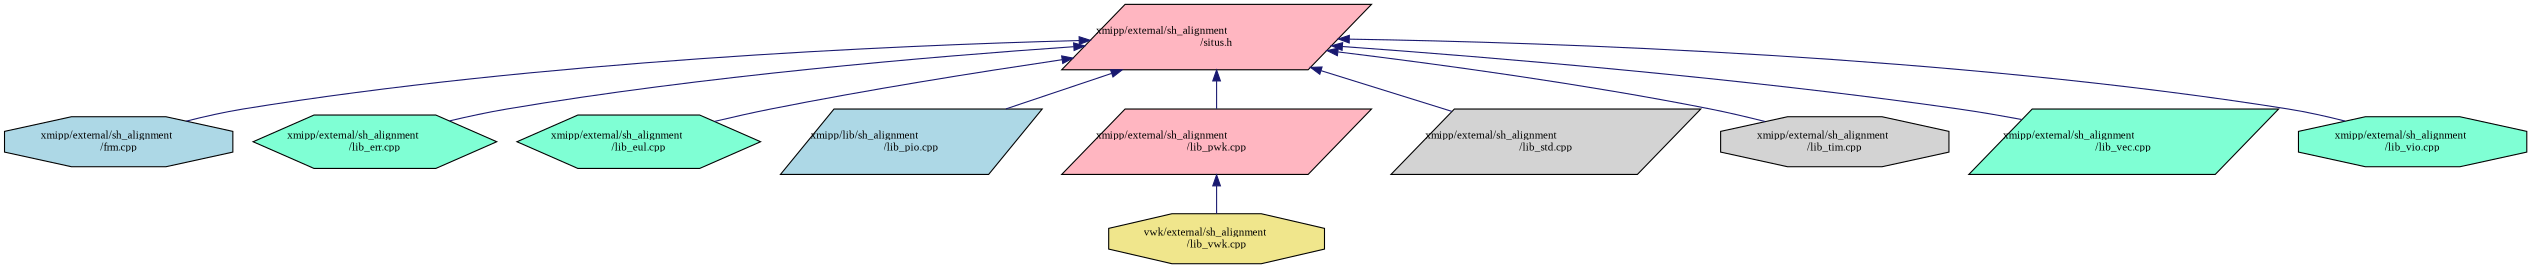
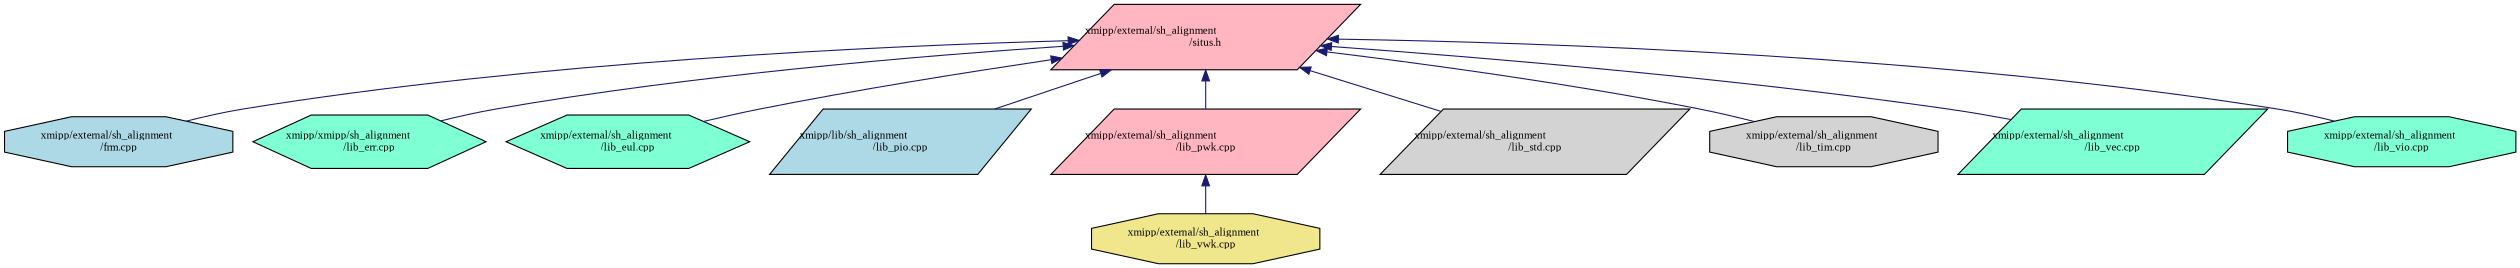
  digraph {
    fontname="Liberation Serif"
    node [color=black fillcolor=aquamarine fontname="Liberation Serif" fontsize=10 shape=parallelogram style=filled]
    edge [color=midnightblue dir=back fontname="Liberation Serif" fontsize=10 labelfontname=Helvetica labelfontsize=10 style=solid]
    n1 [fillcolor=lightpink fontcolor=black height=0.2 label="xmipp/external/sh_alignment\l/situs.h" width=0.4]
    n2 [fillcolor=lightblue height=0.2 label="xmipp/external/sh_alignment\l/frm.cpp" shape=octagon width=0.4]
-   n3 [height=0.2 label="xmipp/external/sh_alignment\l/lib_err.cpp" shape=hexagon width=0.4]
+   n3 [height=0.2 label="xmipp/xmipp/sh_alignment\l/lib_err.cpp" shape=hexagon width=0.4]
    n4 [height=0.2 label="xmipp/external/sh_alignment\l/lib_eul.cpp" shape=hexagon width=0.4]
    n5 [fillcolor=lightblue height=0.2 label="xmipp/lib/sh_alignment\l/lib_pio.cpp" width=0.4]
    n6 [fillcolor=lightpink height=0.2 label="xmipp/external/sh_alignment\l/lib_pwk.cpp" width=0.4]
    n7 [fillcolor=lightgrey height=0.2 label="xmipp/external/sh_alignment\l/lib_std.cpp" width=0.4]
    n8 [fillcolor=lightgrey height=0.2 label="xmipp/external/sh_alignment\l/lib_tim.cpp" shape=octagon width=0.4]
    n9 [height=0.2 label="xmipp/external/sh_alignment\l/lib_vec.cpp" width=0.4]
    n10 [height=0.2 label="xmipp/external/sh_alignment\l/lib_vio.cpp" shape=octagon width=0.4]
-   n11 [fillcolor=khaki height=0.2 label="vwk/external/sh_alignment\l/lib_vwk.cpp" shape=octagon width=0.4]
+   n11 [fillcolor=khaki height=0.2 label="xmipp/external/sh_alignment\l/lib_vwk.cpp" shape=octagon width=0.4]
    n1 -> n2
    n1 -> n3
    n1 -> n4
    n1 -> n5
    n1 -> n6
    n1 -> n7
    n1 -> n8
    n1 -> n9
    n1 -> n10
    n6 -> n11
  }
